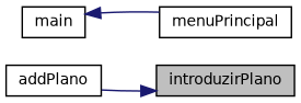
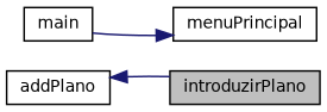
  digraph {
    rankdir=RL
    node [color=black fillcolor=white fontname=Helvetica fontsize=10 shape=record style=filled]
    edge [color=midnightblue dir=back fontname=Helvetica fontsize=10 labelfontname=Helvetica labelfontsize=10 style=solid]
    n1 [fillcolor=grey75 fontcolor=black height=0.2 label=introduzirPlano width=0.4]
    n2 [height=0.2 label=addPlano width=0.4]
    n3 [height=0.2 label=menuPrincipal width=0.4]
    n4 [height=0.2 label=main width=0.4]
-   n1 -> n2
-   n4 -> n3
+   n2 -> n1
+   n3 -> n4
  }
